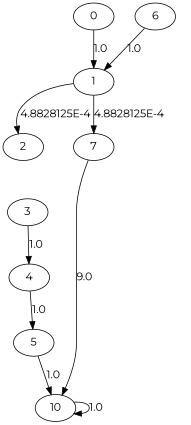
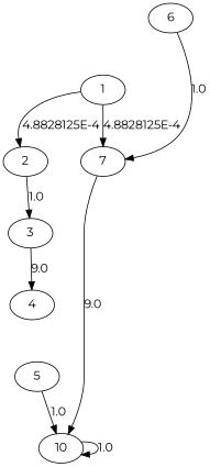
  digraph {
    fontname=Montserrat
    node [fontname=Montserrat]
    edge [fontname=Montserrat]
-   0
    1
    7
    2
    10
    3
    6
    4
    5
-   0 -> 1 [label=1.0]
    1 -> 7 [label="4.8828125E-4"]
    1 -> 2 [label="4.8828125E-4"]
    7 -> 10 [label=9.0]
+   2 -> 3 [label=1.0]
    10 -> 10 [label=1.0]
-   3 -> 4 [label=1.0]
-   6 -> 1 [label=1.0]
-   4 -> 5 [label=1.0]
+   3 -> 4 [label=9.0]
+   6 -> 7 [label=1.0]
    5 -> 10 [label=1.0]
  }
